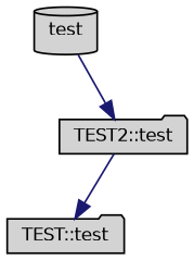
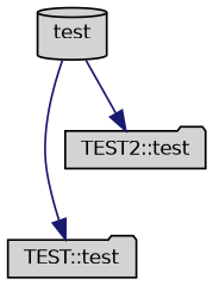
  digraph {
    rankdir=TB
    node [color=black fillcolor=lightgrey fontname=Helvetica fontsize=10 shape=folder style=filled]
    edge [color=midnightblue fontname=Helvetica fontsize=10 labelfontname=Helvetica labelfontsize=10 style=solid]
    n1 [fontcolor=black height=0.2 label=test shape=cylinder width=0.4]
    n2 [height=0.2 label="TEST::test" width=0.4]
    n3 [height=0.2 label="TEST2::test" width=0.4]
-   n3 -> n2
+   n1 -> n2
    n1 -> n3
  }
